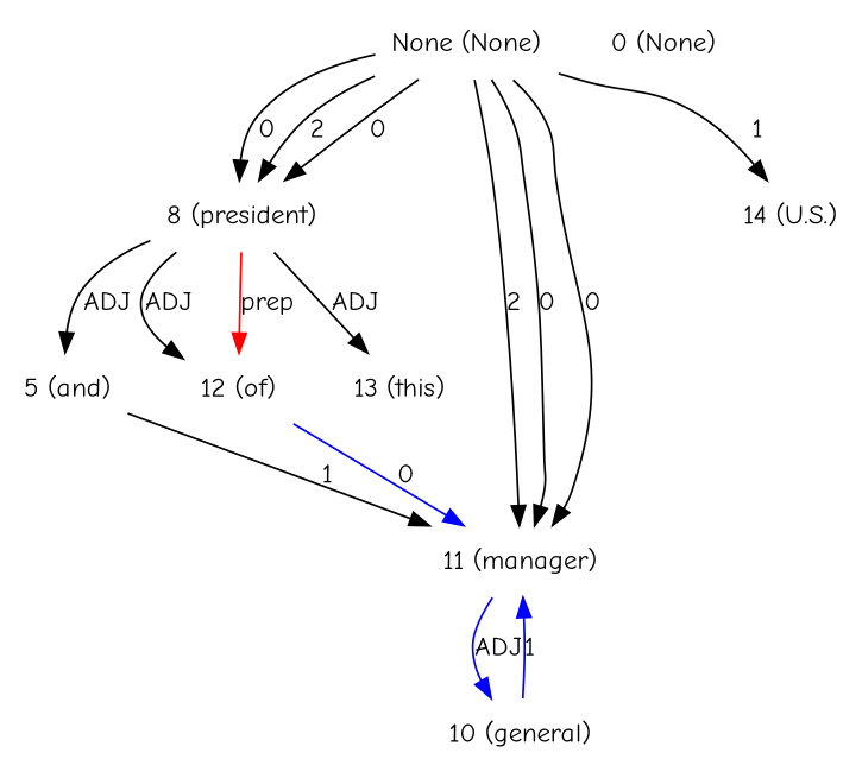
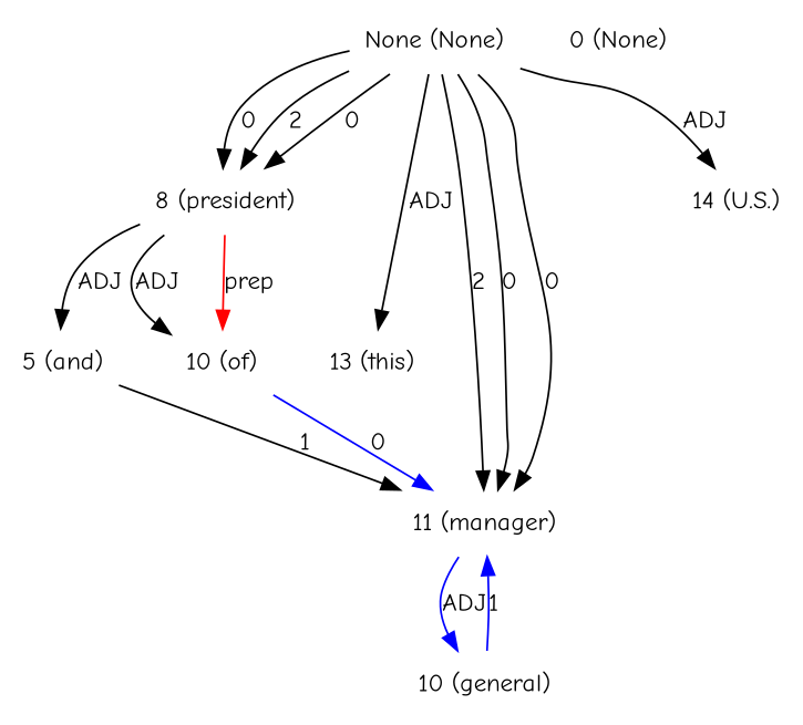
  digraph {
    fontname="Comic Neue"
    node [fontname="Comic Neue" shape=plaintext]
    edge [dir=forward fontname="Comic Neue"]
    n1 [label="None (None)"]
    n2 [label="8 (president)"]
    n3 [label="11 (manager)"]
    n4 [label="13 (this)"]
    n5 [label="14 (U.S.)"]
    n6 [label="5 (and)"]
-   n7 [label="12 (of)"]
+   n7 [label="10 (of)"]
    n8 [label="10 (general)"]
    n9 [label="0 (None)"]
    n1 -> n2 [label=2]
    n1 -> n2 [label=0]
    n1 -> n2 [label=0]
    n1 -> n3 [label=2]
    n1 -> n3 [label=0]
    n1 -> n3 [label=0]
-   n2 -> n4 [label=ADJ]
-   n1 -> n5 [label=1]
+   n1 -> n4 [label=ADJ]
+   n1 -> n5 [label=ADJ]
    n2 -> n6 [label=ADJ]
    n2 -> n7 [label=ADJ]
    n2 -> n7 [color=red label=prep]
    n3 -> n8 [color=blue label=ADJ]
    n6 -> n3 [label=1]
    n7 -> n3 [color=blue label=0]
    n8 -> n3 [color=blue label=1]
  }
